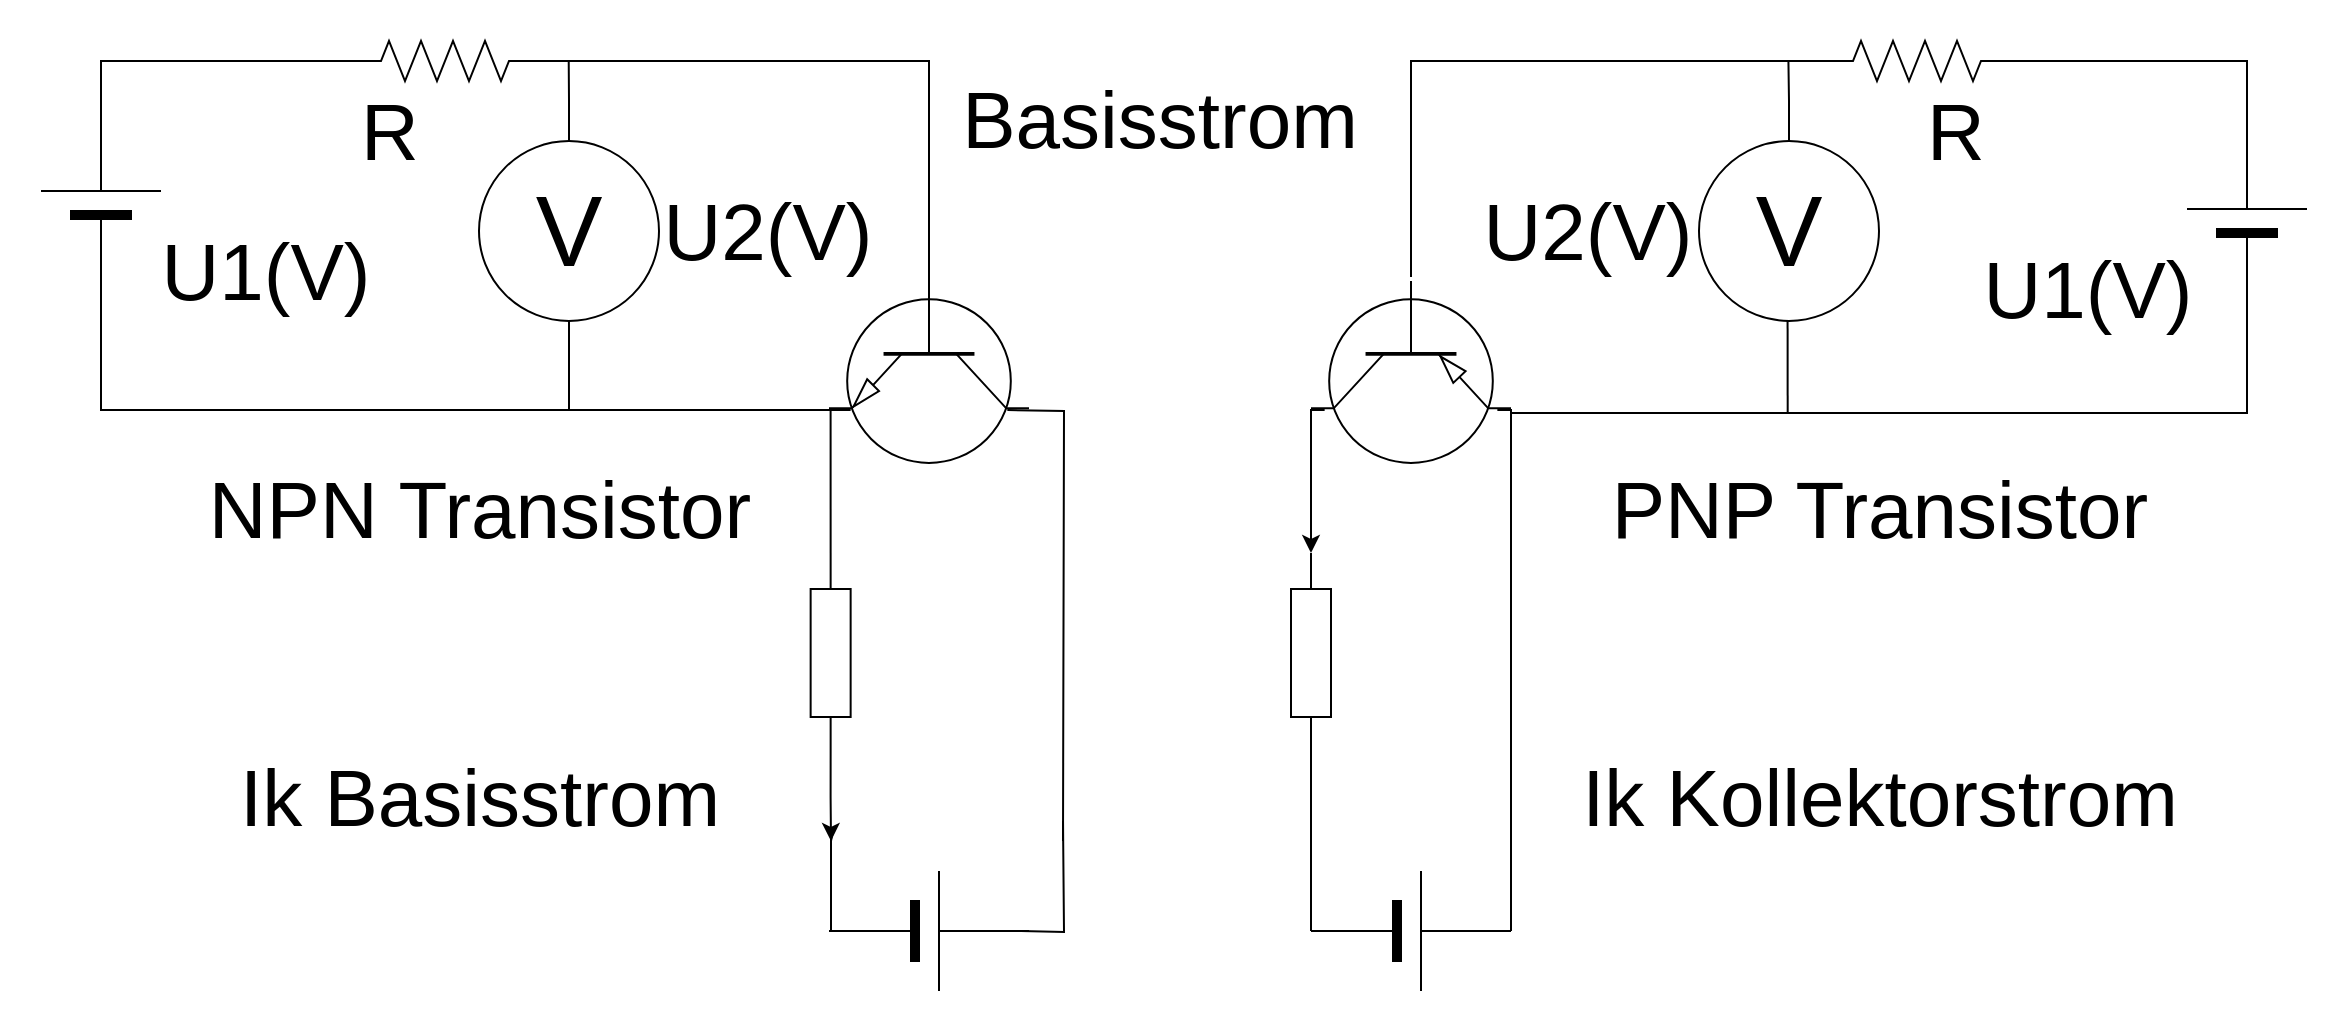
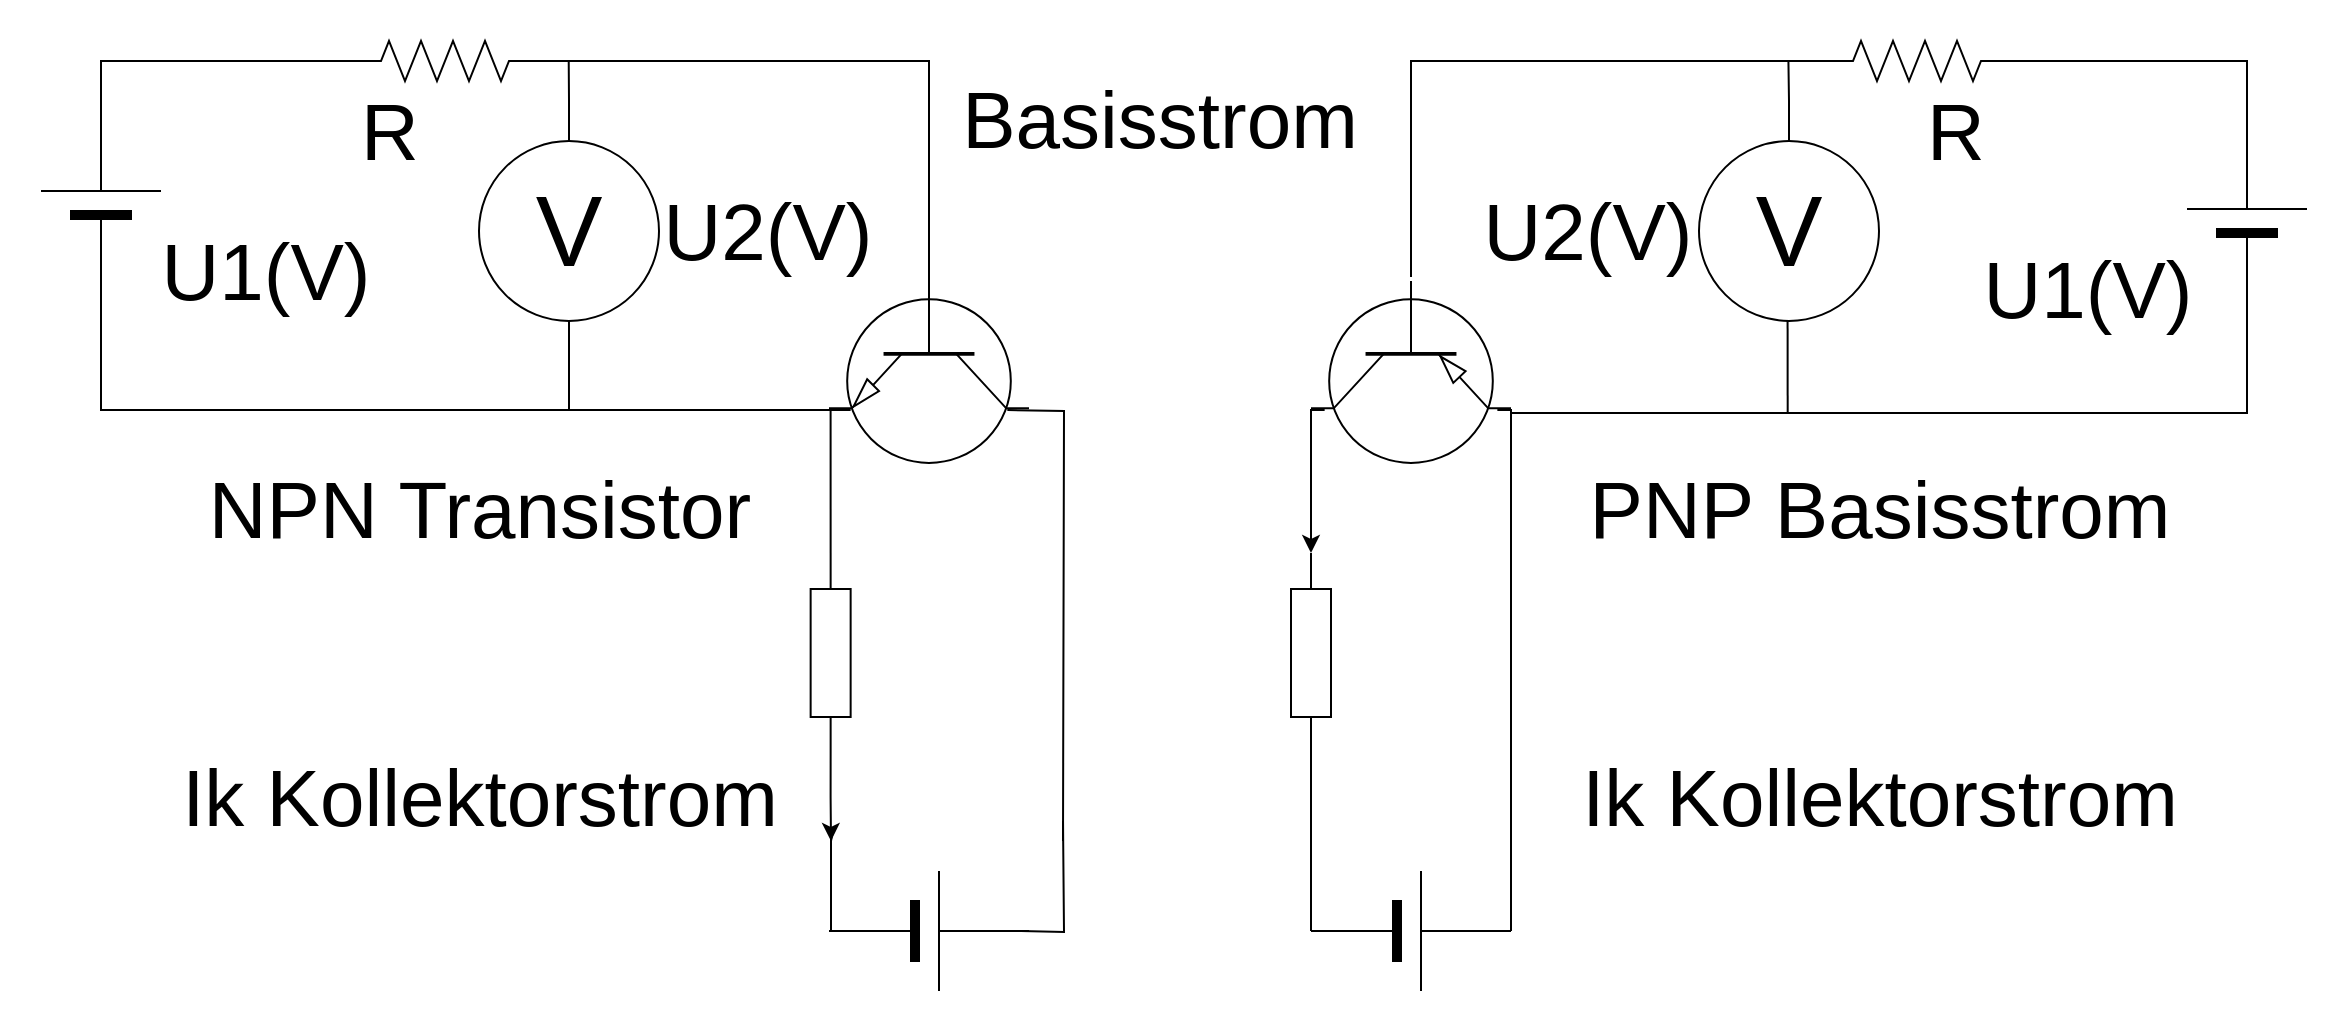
  <mxCell id="0" />
  <mxCell id="1" parent="0" />
  <mxCell id="2" style="edgeStyle=orthogonalEdgeStyle;rounded=0;orthogonalLoop=1;jettySize=auto;html=1;exitX=0.7;exitY=0;exitDx=0;exitDy=0;exitPerimeter=0;endArrow=none;endFill=0;" edge="1" parent="1"><mxGeometry relative="1" as="geometry"><mxPoint x="531" y="420" as="targetPoint" /><mxPoint x="503.182" y="204.5" as="sourcePoint" /></mxGeometry></mxCell>
  <mxCell id="3" value="" style="verticalLabelPosition=bottom;shadow=0;dashed=0;align=center;html=1;verticalAlign=top;shape=mxgraph.electrical.transistors.npn_transistor_1;direction=south;" vertex="1" parent="1"><mxGeometry x="414" y="138" width="100" height="95" as="geometry" /></mxCell>
  <mxCell id="4" value="" style="verticalLabelPosition=bottom;shadow=0;dashed=0;align=center;html=1;verticalAlign=top;shape=mxgraph.electrical.transistors.pnp_transistor_1;direction=south;" vertex="1" parent="1"><mxGeometry x="655" y="138" width="100" height="95" as="geometry" /></mxCell>
  <mxCell id="5" style="edgeStyle=orthogonalEdgeStyle;rounded=0;orthogonalLoop=1;jettySize=auto;html=1;exitX=0;exitY=0.5;exitDx=0;exitDy=0;exitPerimeter=0;endArrow=none;endFill=0;entryX=0.7;entryY=1;entryDx=0;entryDy=0;entryPerimeter=0;" edge="1" parent="1" source="6"><mxGeometry relative="1" as="geometry"><mxPoint x="420.818" y="204.5" as="targetPoint" /><mxPoint x="13.98" y="133" as="sourcePoint" /><Array as="points"><mxPoint x="50" y="204" /></Array></mxGeometry></mxCell>
  <mxCell id="6" value="" style="verticalLabelPosition=bottom;shadow=0;dashed=0;align=center;fillColor=strokeColor;html=1;verticalAlign=top;strokeWidth=1;shape=mxgraph.electrical.miscellaneous.monocell_battery;direction=north;" vertex="1" parent="1"><mxGeometry x="20" y="50" width="60" height="100" as="geometry" /></mxCell>
  <mxCell id="7" value="" style="pointerEvents=1;verticalLabelPosition=bottom;shadow=0;dashed=0;align=center;html=1;verticalAlign=top;shape=mxgraph.electrical.resistors.resistor_1;direction=south;" vertex="1" parent="1"><mxGeometry x="645" y="276" width="20" height="100" as="geometry" /></mxCell>
  <mxCell id="8" style="edgeStyle=orthogonalEdgeStyle;rounded=0;orthogonalLoop=1;jettySize=auto;html=1;exitX=0;exitY=0.5;exitDx=0;exitDy=0;exitPerimeter=0;endArrow=none;endFill=0;" edge="1" parent="1" source="10"><mxGeometry relative="1" as="geometry"><mxPoint x="415" y="420" as="targetPoint" /><Array as="points"><mxPoint x="415" y="465" /><mxPoint x="415" y="415" /><mxPoint x="416" y="415" /></Array></mxGeometry></mxCell>
  <mxCell id="9" style="edgeStyle=orthogonalEdgeStyle;rounded=0;orthogonalLoop=1;jettySize=auto;html=1;exitX=1;exitY=0.5;exitDx=0;exitDy=0;exitPerimeter=0;endArrow=none;endFill=0;" edge="1" parent="1"><mxGeometry relative="1" as="geometry"><mxPoint x="531" y="410" as="targetPoint" /><mxPoint x="510" y="465" as="sourcePoint" /></mxGeometry></mxCell>
  <mxCell id="10" value="" style="verticalLabelPosition=bottom;shadow=0;dashed=0;align=center;fillColor=strokeColor;html=1;verticalAlign=top;strokeWidth=1;shape=mxgraph.electrical.miscellaneous.monocell_battery;" vertex="1" parent="1"><mxGeometry x="414" y="435" width="100" height="60" as="geometry" /></mxCell>
  <mxCell id="11" style="edgeStyle=orthogonalEdgeStyle;rounded=0;orthogonalLoop=1;jettySize=auto;html=1;exitX=0;exitY=0.5;exitDx=0;exitDy=0;exitPerimeter=0;endArrow=none;endFill=0;" edge="1" parent="1"><mxGeometry relative="1" as="geometry"><mxPoint x="755" y="206" as="targetPoint" /><mxPoint x="1123" y="155" as="sourcePoint" /><Array as="points"><mxPoint x="1123" y="206" /></Array></mxGeometry></mxCell>
  <mxCell id="12" value="" style="verticalLabelPosition=bottom;shadow=0;dashed=0;align=center;fillColor=strokeColor;html=1;verticalAlign=top;strokeWidth=1;shape=mxgraph.electrical.miscellaneous.monocell_battery;direction=north;" vertex="1" parent="1"><mxGeometry x="1093" y="59" width="60" height="100" as="geometry" /></mxCell>
  <mxCell id="13" value="" style="verticalLabelPosition=bottom;shadow=0;dashed=0;align=center;fillColor=strokeColor;html=1;verticalAlign=top;strokeWidth=1;shape=mxgraph.electrical.miscellaneous.monocell_battery;direction=east;" vertex="1" parent="1"><mxGeometry x="655" y="435" width="100" height="60" as="geometry" /></mxCell>
  <mxCell id="14" style="edgeStyle=orthogonalEdgeStyle;rounded=0;orthogonalLoop=1;jettySize=auto;html=1;exitX=0.5;exitY=1;exitDx=0;exitDy=0;endArrow=none;endFill=0;" edge="1" parent="1"><mxGeometry relative="1" as="geometry"><mxPoint x="284" y="205" as="targetPoint" /><mxPoint x="284" y="155" as="sourcePoint" /><Array as="points"><mxPoint x="284" y="165" /><mxPoint x="284" y="165" /></Array></mxGeometry></mxCell>
  <mxCell id="15" style="edgeStyle=orthogonalEdgeStyle;rounded=0;orthogonalLoop=1;jettySize=auto;html=1;exitX=0.5;exitY=0;exitDx=0;exitDy=0;startArrow=none;startFill=0;endArrow=none;endFill=0;" edge="1" parent="1" source="16"><mxGeometry relative="1" as="geometry"><mxPoint x="283.862" y="30" as="targetPoint" /></mxGeometry></mxCell>
  <mxCell id="16" value="V" style="verticalLabelPosition=middle;shadow=0;dashed=0;align=center;html=1;verticalAlign=middle;strokeWidth=1;shape=ellipse;aspect=fixed;fontSize=50;" vertex="1" parent="1"><mxGeometry x="239" y="70" width="90" height="90" as="geometry" /></mxCell>
  <mxCell id="17" style="edgeStyle=orthogonalEdgeStyle;rounded=0;orthogonalLoop=1;jettySize=auto;html=1;exitX=0.5;exitY=1;exitDx=0;exitDy=0;endArrow=none;endFill=0;" edge="1" parent="1"><mxGeometry relative="1" as="geometry"><mxPoint x="893.343" y="205.5" as="targetPoint" /><mxPoint x="893.29" y="155.5" as="sourcePoint" /></mxGeometry></mxCell>
  <mxCell id="18" style="edgeStyle=orthogonalEdgeStyle;rounded=0;orthogonalLoop=1;jettySize=auto;html=1;exitX=0.5;exitY=0;exitDx=0;exitDy=0;endArrow=none;endFill=0;" edge="1" parent="1" source="19"><mxGeometry relative="1" as="geometry"><mxPoint x="893.714" y="30" as="targetPoint" /></mxGeometry></mxCell>
  <mxCell id="19" value="V" style="verticalLabelPosition=middle;shadow=0;dashed=0;align=center;html=1;verticalAlign=middle;strokeWidth=1;shape=ellipse;aspect=fixed;fontSize=50;" vertex="1" parent="1"><mxGeometry x="849" y="70" width="90" height="90" as="geometry" /></mxCell>
  <mxCell id="20" style="edgeStyle=orthogonalEdgeStyle;rounded=0;orthogonalLoop=1;jettySize=auto;html=1;entryX=1;entryY=0.5;entryDx=0;entryDy=0;entryPerimeter=0;endArrow=none;endFill=0;exitX=0;exitY=0.5;exitDx=0;exitDy=0;exitPerimeter=0;" edge="1" parent="1" source="22" target="6"><mxGeometry relative="1" as="geometry"><mxPoint x="86" y="30" as="sourcePoint" /><mxPoint x="14.98" y="59" as="targetPoint" /><Array as="points"><mxPoint x="50" y="30" /></Array></mxGeometry></mxCell>
  <mxCell id="21" style="edgeStyle=orthogonalEdgeStyle;rounded=0;orthogonalLoop=1;jettySize=auto;html=1;endArrow=none;endFill=0;entryX=1;entryY=0.5;entryDx=0;entryDy=0;entryPerimeter=0;exitX=0.126;exitY=0.5;exitDx=0;exitDy=0;exitPerimeter=0;" edge="1" parent="1" source="3" target="22"><mxGeometry relative="1" as="geometry"><mxPoint x="464" y="120" as="sourcePoint" /><mxPoint x="225" y="30" as="targetPoint" /><Array as="points"><mxPoint x="464" y="30" /></Array></mxGeometry></mxCell>
  <mxCell id="22" value="" style="pointerEvents=1;verticalLabelPosition=bottom;shadow=0;dashed=0;align=center;html=1;verticalAlign=top;shape=mxgraph.electrical.resistors.resistor_2;" vertex="1" parent="1"><mxGeometry x="172" y="20" width="100" height="20" as="geometry" /></mxCell>
  <mxCell id="23" style="edgeStyle=orthogonalEdgeStyle;rounded=0;orthogonalLoop=1;jettySize=auto;html=1;exitX=1;exitY=0.5;exitDx=0;exitDy=0;exitPerimeter=0;" edge="1" parent="1" source="24"><mxGeometry relative="1" as="geometry"><mxPoint x="415" y="420" as="targetPoint" /></mxGeometry></mxCell>
  <mxCell id="24" value="" style="pointerEvents=1;verticalLabelPosition=bottom;shadow=0;dashed=0;align=center;html=1;verticalAlign=top;shape=mxgraph.electrical.resistors.resistor_1;direction=south;" vertex="1" parent="1"><mxGeometry x="404.82" y="276" width="20" height="100" as="geometry" /></mxCell>
  <mxCell id="25" style="edgeStyle=orthogonalEdgeStyle;rounded=0;orthogonalLoop=1;jettySize=auto;html=1;exitX=0.7;exitY=1;exitDx=0;exitDy=0;exitPerimeter=0;endArrow=none;endFill=0;entryX=0;entryY=0.5;entryDx=0;entryDy=0;entryPerimeter=0;" edge="1" parent="1" target="24"><mxGeometry relative="1" as="geometry"><mxPoint x="424.818" y="204.5" as="sourcePoint" /><mxPoint x="415" y="250" as="targetPoint" /><Array as="points"><mxPoint x="415" y="205" /></Array></mxGeometry></mxCell>
  <mxCell id="26" style="edgeStyle=orthogonalEdgeStyle;rounded=0;orthogonalLoop=1;jettySize=auto;html=1;exitX=1;exitY=0.5;exitDx=0;exitDy=0;exitPerimeter=0;entryX=0.7;entryY=0;entryDx=0;entryDy=0;entryPerimeter=0;endArrow=none;endFill=0;" edge="1" parent="1" source="13" target="4"><mxGeometry relative="1" as="geometry"><Array as="points"><mxPoint x="755" y="205" /></Array></mxGeometry></mxCell>
  <mxCell id="27" style="edgeStyle=orthogonalEdgeStyle;rounded=0;orthogonalLoop=1;jettySize=auto;html=1;exitX=0;exitY=0.5;exitDx=0;exitDy=0;exitPerimeter=0;entryX=1;entryY=0.5;entryDx=0;entryDy=0;entryPerimeter=0;endArrow=none;endFill=0;" edge="1" parent="1" source="13" target="7"><mxGeometry relative="1" as="geometry"><Array as="points"><mxPoint x="655" y="430" /><mxPoint x="655" y="430" /></Array></mxGeometry></mxCell>
  <mxCell id="28" style="edgeStyle=orthogonalEdgeStyle;rounded=0;orthogonalLoop=1;jettySize=auto;html=1;exitX=0.7;exitY=1;exitDx=0;exitDy=0;exitPerimeter=0;entryX=0;entryY=0.5;entryDx=0;entryDy=0;entryPerimeter=0;" edge="1" parent="1" source="4" target="7"><mxGeometry relative="1" as="geometry"><Array as="points"><mxPoint x="655" y="205" /></Array></mxGeometry></mxCell>
  <mxCell id="29" value="" style="pointerEvents=1;verticalLabelPosition=bottom;shadow=0;dashed=0;align=center;html=1;verticalAlign=top;shape=mxgraph.electrical.resistors.resistor_2;" vertex="1" parent="1"><mxGeometry x="908" y="20" width="100" height="20" as="geometry" /></mxCell>
  <mxCell id="30" style="edgeStyle=orthogonalEdgeStyle;rounded=0;orthogonalLoop=1;jettySize=auto;html=1;exitX=1;exitY=0.5;exitDx=0;exitDy=0;exitPerimeter=0;entryX=1;entryY=0.5;entryDx=0;entryDy=0;entryPerimeter=0;endArrow=none;endFill=0;" edge="1" parent="1" source="29" target="12"><mxGeometry relative="1" as="geometry" /></mxCell>
  <mxCell id="31" style="edgeStyle=orthogonalEdgeStyle;rounded=0;orthogonalLoop=1;jettySize=auto;html=1;exitX=0;exitY=0.5;exitDx=0;exitDy=0;exitPerimeter=0;entryX=0;entryY=0.5;entryDx=0;entryDy=0;entryPerimeter=0;endArrow=none;endFill=0;" edge="1" parent="1" source="4" target="29"><mxGeometry relative="1" as="geometry" /></mxCell>
  <mxCell id="32" value="&lt;font style=&quot;font-size: 40px;&quot;&gt;U1(V)&lt;/font&gt;" style="text;strokeColor=none;align=center;fillColor=none;html=1;verticalAlign=middle;whiteSpace=wrap;rounded=0;" vertex="1" parent="1"><mxGeometry x="103" y="120" width="60" height="30" as="geometry" /></mxCell>
  <mxCell id="33" value="&lt;font style=&quot;font-size: 40px;&quot;&gt;U1(V)&lt;/font&gt;" style="text;strokeColor=none;align=center;fillColor=none;html=1;verticalAlign=middle;whiteSpace=wrap;rounded=0;" vertex="1" parent="1"><mxGeometry x="1014" y="129" width="60" height="30" as="geometry" /></mxCell>
  <mxCell id="34" value="&lt;font style=&quot;font-size: 40px;&quot;&gt;U2(V)&lt;/font&gt;" style="text;strokeColor=none;align=center;fillColor=none;html=1;verticalAlign=middle;whiteSpace=wrap;rounded=0;" vertex="1" parent="1"><mxGeometry x="354" y="100" width="60" height="30" as="geometry" /></mxCell>
  <mxCell id="35" value="&lt;font style=&quot;font-size: 40px;&quot;&gt;U2(V)&lt;/font&gt;" style="text;strokeColor=none;align=center;fillColor=none;html=1;verticalAlign=middle;whiteSpace=wrap;rounded=0;" vertex="1" parent="1"><mxGeometry x="764" y="100" width="60" height="30" as="geometry" /></mxCell>
  <mxCell id="36" value="&lt;font style=&quot;font-size: 40px;&quot;&gt;R&lt;/font&gt;" style="text;strokeColor=none;align=center;fillColor=none;html=1;verticalAlign=middle;whiteSpace=wrap;rounded=0;" vertex="1" parent="1"><mxGeometry x="165" y="50" width="60" height="30" as="geometry" /></mxCell>
  <mxCell id="37" value="&lt;font style=&quot;font-size: 40px;&quot;&gt;R&lt;/font&gt;" style="text;strokeColor=none;align=center;fillColor=none;html=1;verticalAlign=middle;whiteSpace=wrap;rounded=0;rotation=0;" vertex="1" parent="1"><mxGeometry x="948" y="50" width="60" height="30" as="geometry" /></mxCell>
- <mxCell id="38" value="&lt;div style=&quot;font-size: 40px;&quot;&gt;&lt;font style=&quot;font-size: 40px;&quot;&gt;NPN Transistor&lt;/font&gt;&lt;/div&gt;&lt;div style=&quot;font-size: 40px;&quot;&gt;&lt;font style=&quot;font-size: 40px;&quot;&gt;&lt;br&gt;&lt;/font&gt;&lt;/div&gt;&lt;div style=&quot;font-size: 40px;&quot;&gt;&lt;font style=&quot;font-size: 40px;&quot;&gt;&lt;br&gt;&lt;/font&gt;&lt;/div&gt;&lt;div style=&quot;font-size: 40px;&quot;&gt;&lt;font style=&quot;font-size: 40px;&quot;&gt;Ik Basisstrom&lt;/font&gt;&lt;br&gt;&lt;/div&gt;" style="text;strokeColor=none;align=center;fillColor=none;html=1;verticalAlign=middle;whiteSpace=wrap;rounded=0;" vertex="1" parent="1"><mxGeometry x="45" y="226" width="390" height="200" as="geometry" /></mxCell>
- <mxCell id="39" value="&lt;div style=&quot;font-size: 40px;&quot;&gt;&lt;font style=&quot;font-size: 40px;&quot;&gt;PNP Transistor&lt;/font&gt;&lt;/div&gt;&lt;div style=&quot;font-size: 40px;&quot;&gt;&lt;font style=&quot;font-size: 40px;&quot;&gt;&lt;br&gt;&lt;/font&gt;&lt;/div&gt;&lt;div style=&quot;font-size: 40px;&quot;&gt;&lt;font style=&quot;font-size: 40px;&quot;&gt;&lt;br&gt;&lt;/font&gt;&lt;/div&gt;&lt;div style=&quot;font-size: 40px;&quot;&gt;&lt;font style=&quot;font-size: 40px;&quot;&gt;Ik Kollektorstrom&lt;/font&gt;&lt;br&gt;&lt;/div&gt;" style="text;strokeColor=none;align=center;fillColor=none;html=1;verticalAlign=middle;whiteSpace=wrap;rounded=0;" vertex="1" parent="1"><mxGeometry x="745" y="226" width="390" height="200" as="geometry" /></mxCell>
+ <mxCell id="38" value="&lt;div style=&quot;font-size: 40px;&quot;&gt;&lt;font style=&quot;font-size: 40px;&quot;&gt;NPN Transistor&lt;/font&gt;&lt;/div&gt;&lt;div style=&quot;font-size: 40px;&quot;&gt;&lt;font style=&quot;font-size: 40px;&quot;&gt;&lt;br&gt;&lt;/font&gt;&lt;/div&gt;&lt;div style=&quot;font-size: 40px;&quot;&gt;&lt;font style=&quot;font-size: 40px;&quot;&gt;&lt;br&gt;&lt;/font&gt;&lt;/div&gt;&lt;div style=&quot;font-size: 40px;&quot;&gt;&lt;font style=&quot;font-size: 40px;&quot;&gt;Ik Kollektorstrom&lt;/font&gt;&lt;br&gt;&lt;/div&gt;" style="text;strokeColor=none;align=center;fillColor=none;html=1;verticalAlign=middle;whiteSpace=wrap;rounded=0;" vertex="1" parent="1"><mxGeometry x="45" y="226" width="390" height="200" as="geometry" /></mxCell>
+ <mxCell id="39" value="&lt;div style=&quot;font-size: 40px;&quot;&gt;&lt;font style=&quot;font-size: 40px;&quot;&gt;PNP Basisstrom&lt;/font&gt;&lt;/div&gt;&lt;div style=&quot;font-size: 40px;&quot;&gt;&lt;font style=&quot;font-size: 40px;&quot;&gt;&lt;br&gt;&lt;/font&gt;&lt;/div&gt;&lt;div style=&quot;font-size: 40px;&quot;&gt;&lt;font style=&quot;font-size: 40px;&quot;&gt;&lt;br&gt;&lt;/font&gt;&lt;/div&gt;&lt;div style=&quot;font-size: 40px;&quot;&gt;&lt;font style=&quot;font-size: 40px;&quot;&gt;Ik Kollektorstrom&lt;/font&gt;&lt;br&gt;&lt;/div&gt;" style="text;strokeColor=none;align=center;fillColor=none;html=1;verticalAlign=middle;whiteSpace=wrap;rounded=0;" vertex="1" parent="1"><mxGeometry x="745" y="226" width="390" height="200" as="geometry" /></mxCell>
  <mxCell id="40" value="&lt;font style=&quot;font-size: 40px;&quot;&gt;Basisstrom&lt;/font&gt;" style="text;strokeColor=none;align=center;fillColor=none;html=1;verticalAlign=middle;whiteSpace=wrap;rounded=0;" vertex="1" parent="1"><mxGeometry x="550" y="44" width="60" height="30" as="geometry" /></mxCell>
